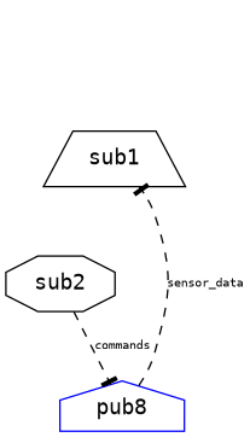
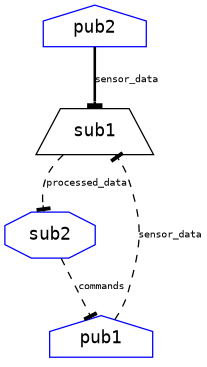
  digraph {
    fontname="DejaVu Sans Mono"
    node [color=black fontname="DejaVu Sans Mono" shape=house]
    edge [arrowhead=tee dir=forward fontname="DejaVu Sans Mono" fontsize=8 style=dashed]
    n1 [label=sub1 shape=trapezium]
-   n2 [label=sub2 shape=octagon]
-   n3 [color=blue label=pub8]
+   n2 [color=blue label=sub2 shape=octagon]
+   n3 [color=blue label=pub1]
+   n4 [color=blue label=pub2]
+   n1 -> n2 [label=processed_data]
    n2 -> n3 [label=commands]
    n3 -> n1 [label=sensor_data]
+   n4 -> n1 [label=sensor_data style=bold]
  }
